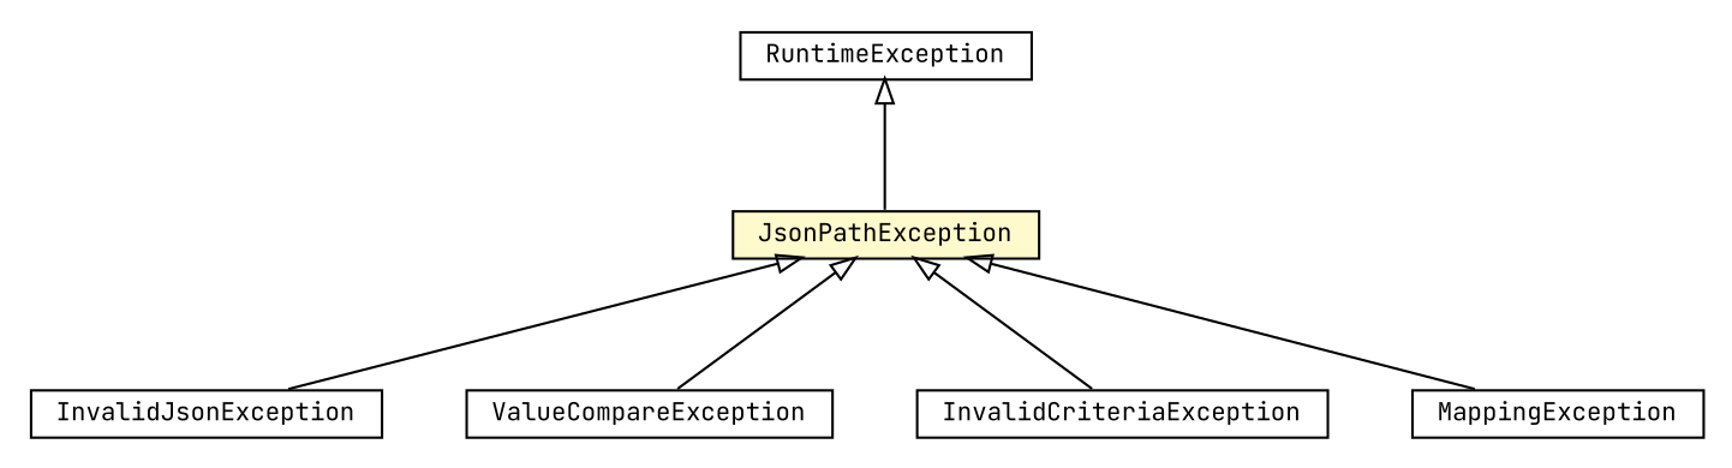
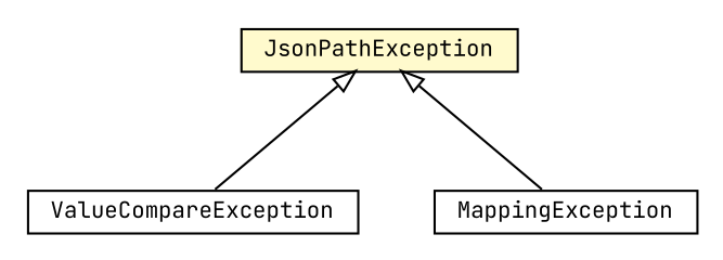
  digraph {
    fontname="JetBrains Mono"
    nodesep=0.25
    ranksep=0.5
    node [fontcolor=black fontname="JetBrains Mono" fontsize=10.0 shape=plaintext]
    edge [arrowtail=empty dir=back fontname="JetBrains Mono" fontsize=10 headport=p labelfontname=Helvetica labelfontsize=10 tailport=p]
    n1 [label=<<table title="net.trajano.doxdb.jsonpath.JsonPathException" border="0" cellborder="1" cellspacing="0" cellpadding="2" port="p" bgcolor="lemonChiffon" href="./JsonPathException.html"> 		<tr><td><table border="0" cellspacing="0" cellpadding="1"> <tr><td align="center" balign="center"> JsonPathException </td></tr> 		</table></td></tr> 		</table>>]
-   n2 [label=<<table title="net.trajano.doxdb.jsonpath.InvalidJsonException" border="0" cellborder="1" cellspacing="0" cellpadding="2" port="p" href="./InvalidJsonException.html"> 		<tr><td><table border="0" cellspacing="0" cellpadding="1"> <tr><td align="center" balign="center"> InvalidJsonException </td></tr> 		</table></td></tr> 		</table>>]
    n3 [label=<<table title="net.trajano.doxdb.jsonpath.ValueCompareException" border="0" cellborder="1" cellspacing="0" cellpadding="2" port="p" href="./ValueCompareException.html"> 		<tr><td><table border="0" cellspacing="0" cellpadding="1"> <tr><td align="center" balign="center"> ValueCompareException </td></tr> 		</table></td></tr> 		</table>>]
-   n4 [label=<<table title="net.trajano.doxdb.jsonpath.InvalidCriteriaException" border="0" cellborder="1" cellspacing="0" cellpadding="2" port="p" href="./InvalidCriteriaException.html"> 		<tr><td><table border="0" cellspacing="0" cellpadding="1"> <tr><td align="center" balign="center"> InvalidCriteriaException </td></tr> 		</table></td></tr> 		</table>>]
    n5 [label=<<table title="net.trajano.doxdb.jsonpath.spi.mapper.MappingException" border="0" cellborder="1" cellspacing="0" cellpadding="2" port="p" href="./spi/mapper/MappingException.html"> 		<tr><td><table border="0" cellspacing="0" cellpadding="1"> <tr><td align="center" balign="center"> MappingException </td></tr> 		</table></td></tr> 		</table>>]
-   n6 [label=<<table title="java.lang.RuntimeException" border="0" cellborder="1" cellspacing="0" cellpadding="2" port="p" href="http://java.sun.com/j2se/1.4.2/docs/api/java/lang/RuntimeException.html"> 		<tr><td><table border="0" cellspacing="0" cellpadding="1"> <tr><td align="center" balign="center"> RuntimeException </td></tr> 		</table></td></tr> 		</table>>]
-   n1 -> n2
    n1 -> n3
-   n1 -> n4
    n1 -> n5
-   n6 -> n1
  }
